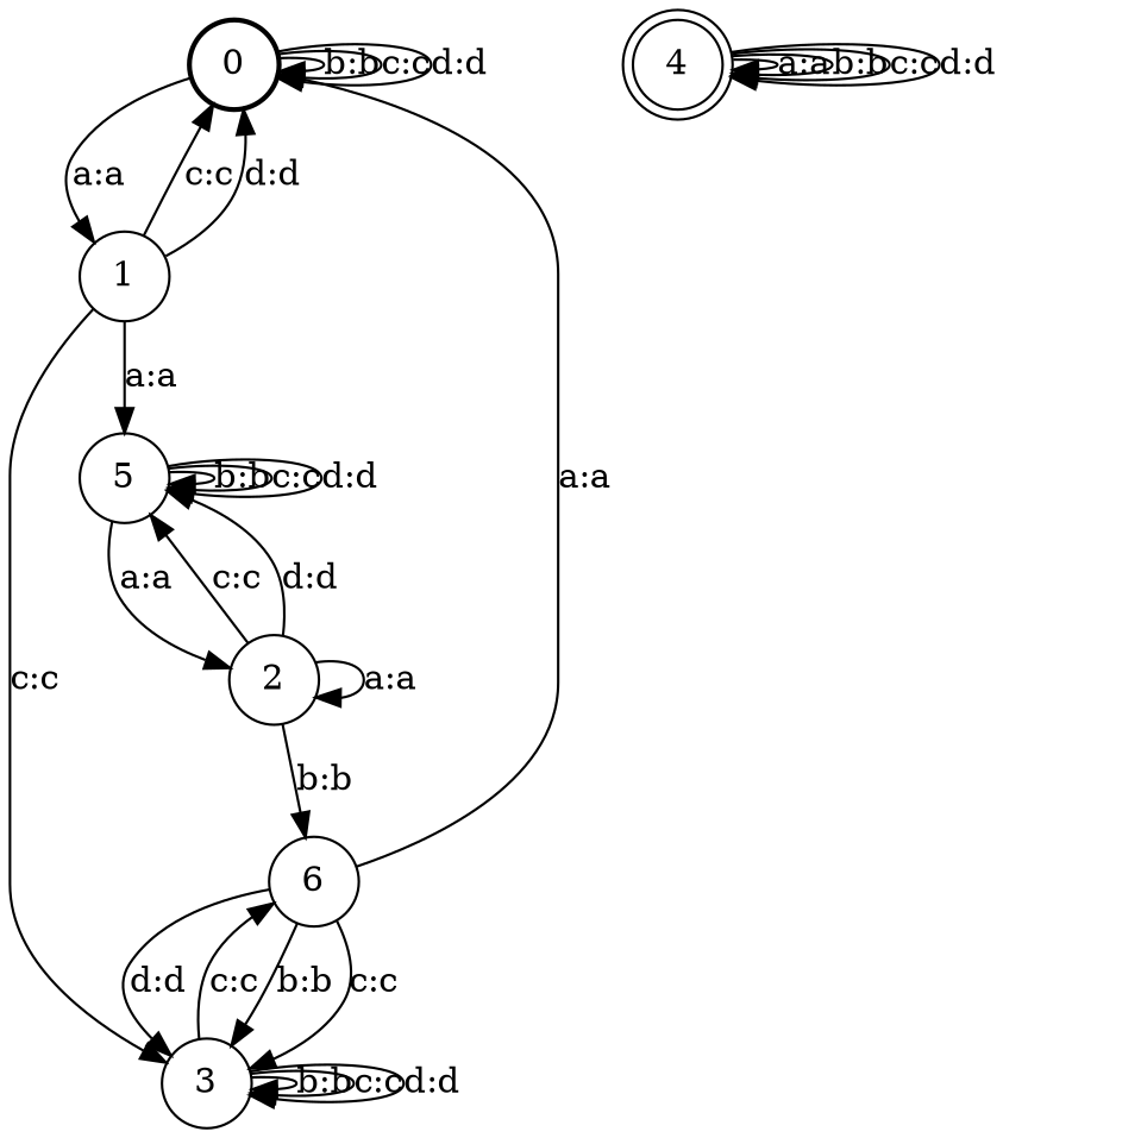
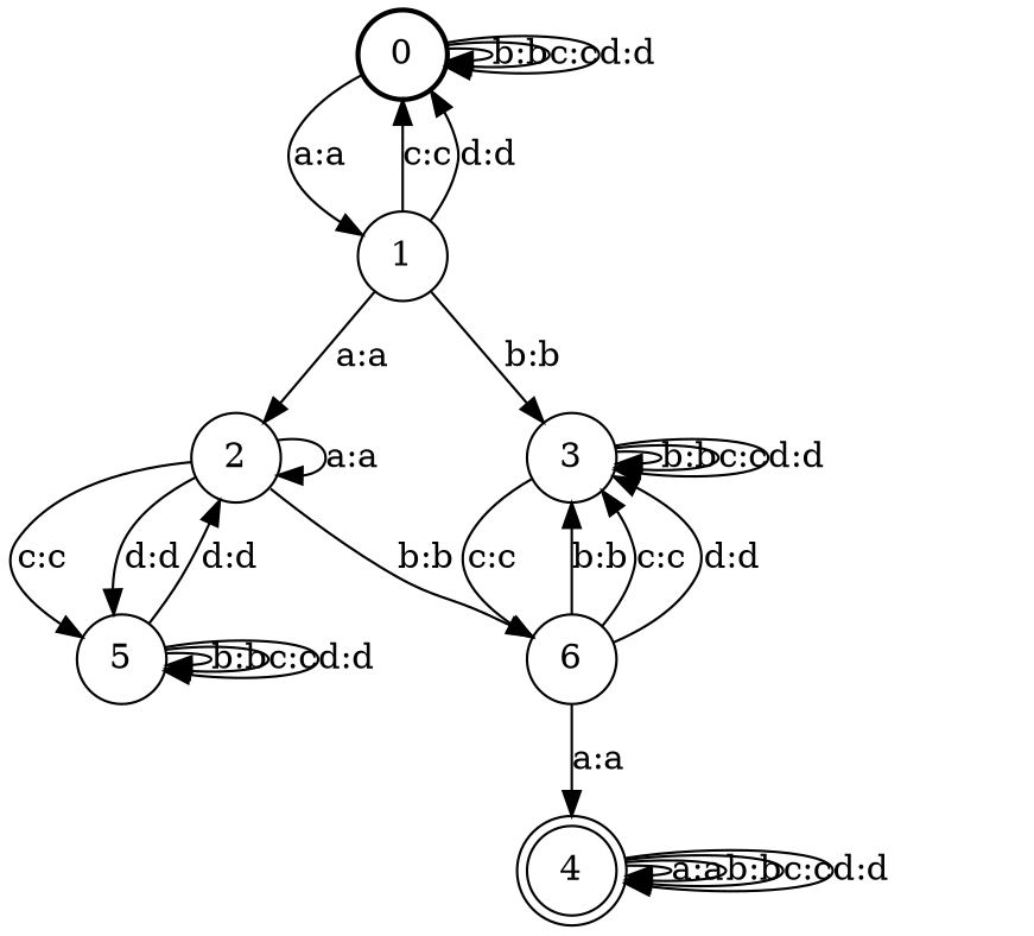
  digraph {
    nodesep=0.25
    rankdir=TB
    ranksep=0.4
    node [fontsize=14 shape=circle style=solid]
    edge [fontsize=14]
    n1 [label=0 style=bold]
    n2 [label=1]
    n3 [label=2]
    n4 [label=3]
    n5 [label=5]
    n6 [label=6]
    n7 [label=4 shape=doublecircle]
    n1 -> n1 [label="b:b"]
    n1 -> n1 [label="c:c"]
    n1 -> n1 [label="d:d"]
    n1 -> n2 [label="a:a"]
    n2 -> n1 [label="c:c"]
    n2 -> n1 [label="d:d"]
-   n2 -> n5 [label="a:a"]
-   n2 -> n4 [label="c:c"]
+   n2 -> n3 [label="a:a"]
+   n2 -> n4 [label="b:b"]
    n3 -> n3 [label="a:a"]
    n3 -> n5 [label="c:c"]
    n3 -> n5 [label="d:d"]
    n3 -> n6 [label="b:b"]
    n4 -> n4 [label="b:b"]
    n4 -> n4 [label="c:c"]
    n4 -> n4 [label="d:d"]
    n4 -> n6 [label="c:c"]
-   n5 -> n3 [label="a:a"]
+   n5 -> n3 [label="d:d"]
    n5 -> n5 [label="b:b"]
    n5 -> n5 [label="c:c"]
    n5 -> n5 [label="d:d"]
    n6 -> n4 [label="b:b"]
    n6 -> n4 [label="c:c"]
    n6 -> n4 [label="d:d"]
-   n6 -> n1 [label="a:a"]
+   n6 -> n7 [label="a:a"]
    n7 -> n7 [label="a:a"]
    n7 -> n7 [label="b:b"]
    n7 -> n7 [label="c:c"]
    n7 -> n7 [label="d:d"]
  }
